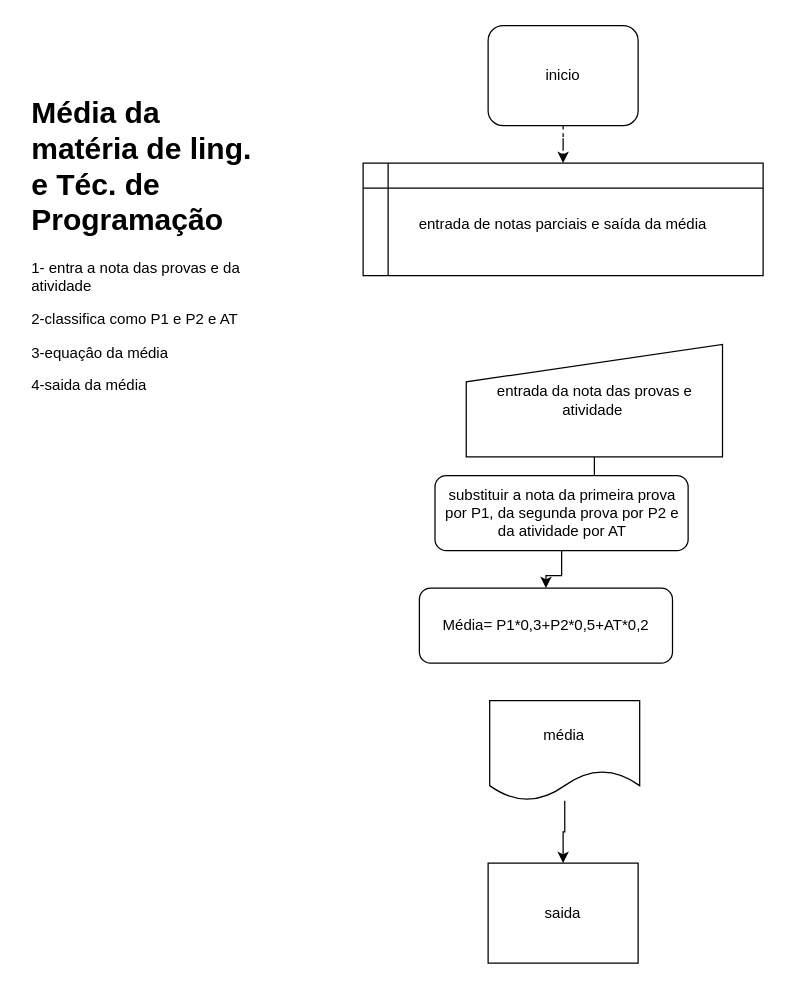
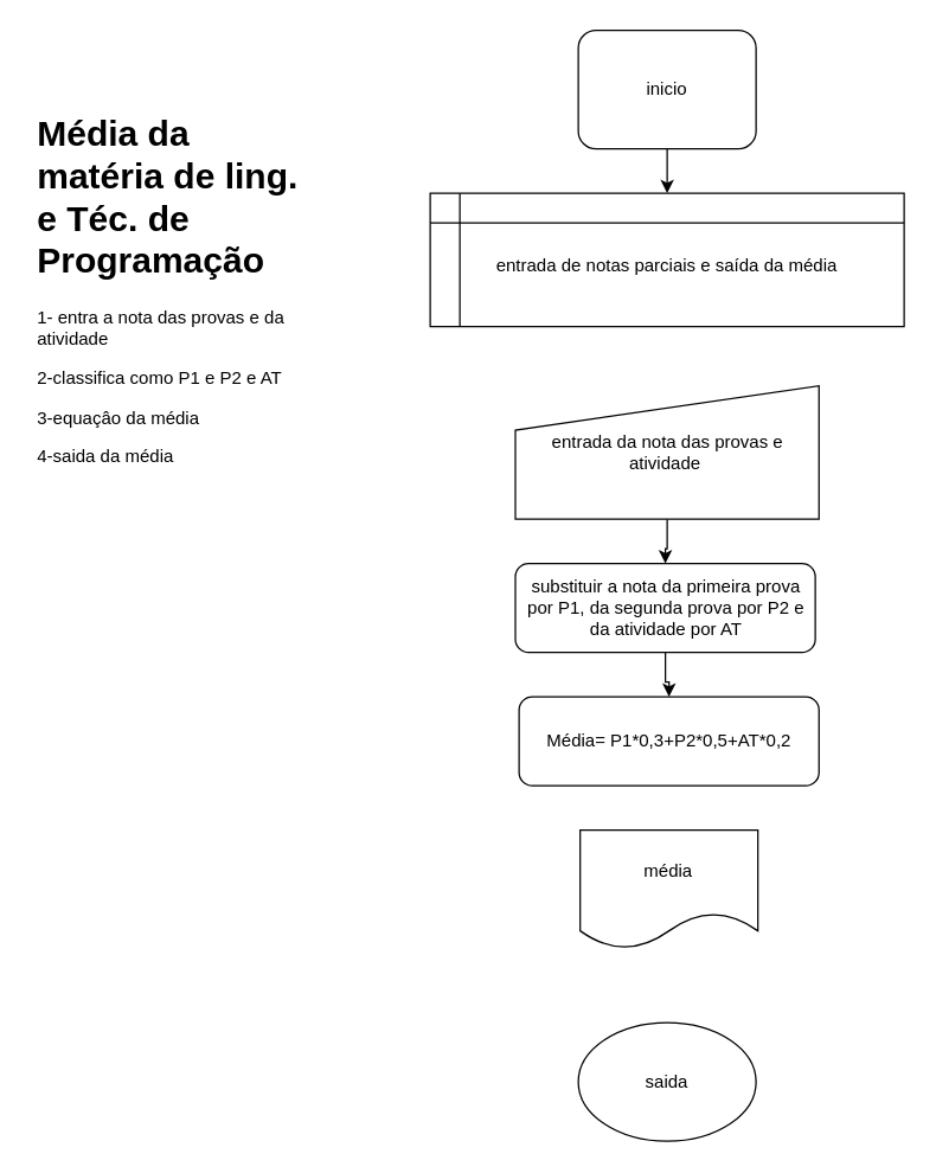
  <mxCell id="0" />
  <mxCell id="1" parent="0" />
  <mxCell id="2" value="&lt;h1&gt;&lt;font style=&quot;vertical-align: inherit&quot;&gt;Média da matéria de ling. e Téc. de Programação&amp;nbsp;&lt;/font&gt;&lt;/h1&gt;&lt;p&gt;1- entra a nota das provas e da atividade&lt;/p&gt;&lt;p&gt;2-classifica como P1 e P2 e AT&lt;/p&gt;&lt;p&gt;3-equaçâo da média&lt;/p&gt;&lt;p&gt;4-saida da média&amp;nbsp;&lt;/p&gt;" style="text;html=1;strokeColor=none;fillColor=none;spacing=5;spacingTop=-20;whiteSpace=wrap;overflow=hidden;rounded=0;" vertex="1" parent="1"><mxGeometry x="20" y="70" width="190" height="300" as="geometry" /></mxCell>
- <mxCell id="3" style="edgeStyle=orthogonalEdgeStyle;rounded=0;orthogonalLoop=1;jettySize=auto;html=1;entryX=0.5;entryY=0;entryDx=0;entryDy=0;fontSize=12;dashed=1;" edge="1" parent="1" source="4" target="5"><mxGeometry relative="1" as="geometry" /></mxCell>
+ <mxCell id="3" style="edgeStyle=orthogonalEdgeStyle;rounded=0;orthogonalLoop=1;jettySize=auto;html=1;entryX=0.5;entryY=0;entryDx=0;entryDy=0;fontSize=12;" edge="1" parent="1" source="4" target="5"><mxGeometry relative="1" as="geometry" /></mxCell>
  <mxCell id="4" value="inicio" style="whiteSpace=wrap;html=1;rounded=1;" vertex="1" parent="1"><mxGeometry x="390" y="20" width="120" height="80" as="geometry" /></mxCell>
  <mxCell id="5" value="&lt;h1 style=&quot;text-align: left&quot;&gt;&lt;span style=&quot;font-size: 12px ; font-weight: 400&quot;&gt;entrada de notas parciais e saída&amp;nbsp;da média&lt;/span&gt;&lt;/h1&gt;" style="shape=internalStorage;whiteSpace=wrap;html=1;backgroundOutline=1;fontSize=12;" vertex="1" parent="1"><mxGeometry x="290" y="130" width="320" height="90" as="geometry" /></mxCell>
  <mxCell id="6" style="edgeStyle=orthogonalEdgeStyle;rounded=0;orthogonalLoop=1;jettySize=auto;html=1;fontSize=12;" edge="1" parent="1" source="7" target="9"><mxGeometry relative="1" as="geometry" /></mxCell>
- <mxCell id="7" value="entrada da nota das provas e atividade&amp;nbsp;" style="shape=manualInput;whiteSpace=wrap;html=1;fontSize=12;" vertex="1" parent="1"><mxGeometry x="372.5" y="275" width="205" height="90" as="geometry" /></mxCell>
+ <mxCell id="7" value="entrada da nota das provas e atividade&amp;nbsp;" style="shape=manualInput;whiteSpace=wrap;html=1;fontSize=12;" vertex="1" parent="1"><mxGeometry x="347.5" y="260" width="205" height="90" as="geometry" /></mxCell>
  <mxCell id="8" style="edgeStyle=orthogonalEdgeStyle;rounded=0;orthogonalLoop=1;jettySize=auto;html=1;entryX=0.5;entryY=0;entryDx=0;entryDy=0;fontSize=12;" edge="1" parent="1" source="9" target="10"><mxGeometry relative="1" as="geometry" /></mxCell>
  <mxCell id="9" value="substituir a nota da primeira prova por P1, da segunda prova por P2 e da atividade por AT" style="rounded=1;whiteSpace=wrap;html=1;fontSize=12;" vertex="1" parent="1"><mxGeometry x="347.5" y="380" width="202.5" height="60" as="geometry" /></mxCell>
- <mxCell id="10" value="Média= P1*0,3+P2*0,5+AT*0,2" style="rounded=1;whiteSpace=wrap;html=1;fontSize=12;" vertex="1" parent="1"><mxGeometry x="335" y="470" width="202.5" height="60" as="geometry" /></mxCell>
- <mxCell id="11" style="edgeStyle=orthogonalEdgeStyle;rounded=0;orthogonalLoop=1;jettySize=auto;html=1;entryX=0.5;entryY=0;entryDx=0;entryDy=0;fontSize=12;" edge="1" parent="1" source="12" target="13"><mxGeometry relative="1" as="geometry" /></mxCell>
+ <mxCell id="10" value="Média= P1*0,3+P2*0,5+AT*0,2" style="rounded=1;whiteSpace=wrap;html=1;fontSize=12;" vertex="1" parent="1"><mxGeometry x="350" y="470" width="202.5" height="60" as="geometry" /></mxCell>
  <mxCell id="12" value="média" style="shape=document;whiteSpace=wrap;html=1;boundedLbl=1;fontSize=12;" vertex="1" parent="1"><mxGeometry x="391.25" y="560" width="120" height="80" as="geometry" /></mxCell>
- <mxCell id="13" value="saida" style="whiteSpace=wrap;html=1;fontSize=12;rounded=0;" vertex="1" parent="1"><mxGeometry x="390" y="690" width="120" height="80" as="geometry" /></mxCell>
+ <mxCell id="13" value="saida" style="ellipse;whiteSpace=wrap;html=1;fontSize=12;" vertex="1" parent="1"><mxGeometry x="390" y="690" width="120" height="80" as="geometry" /></mxCell>
